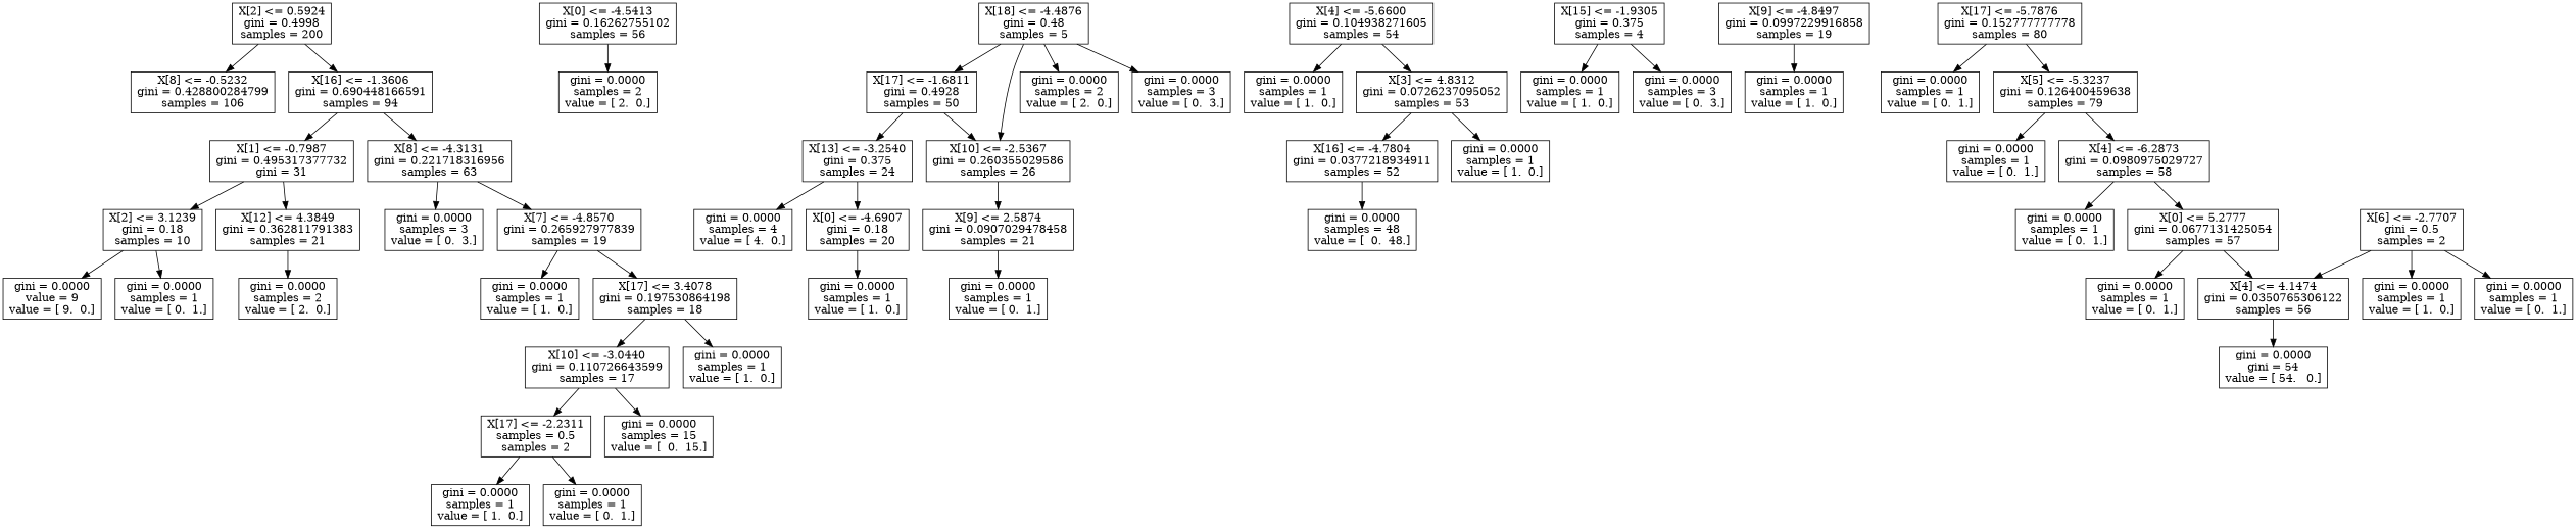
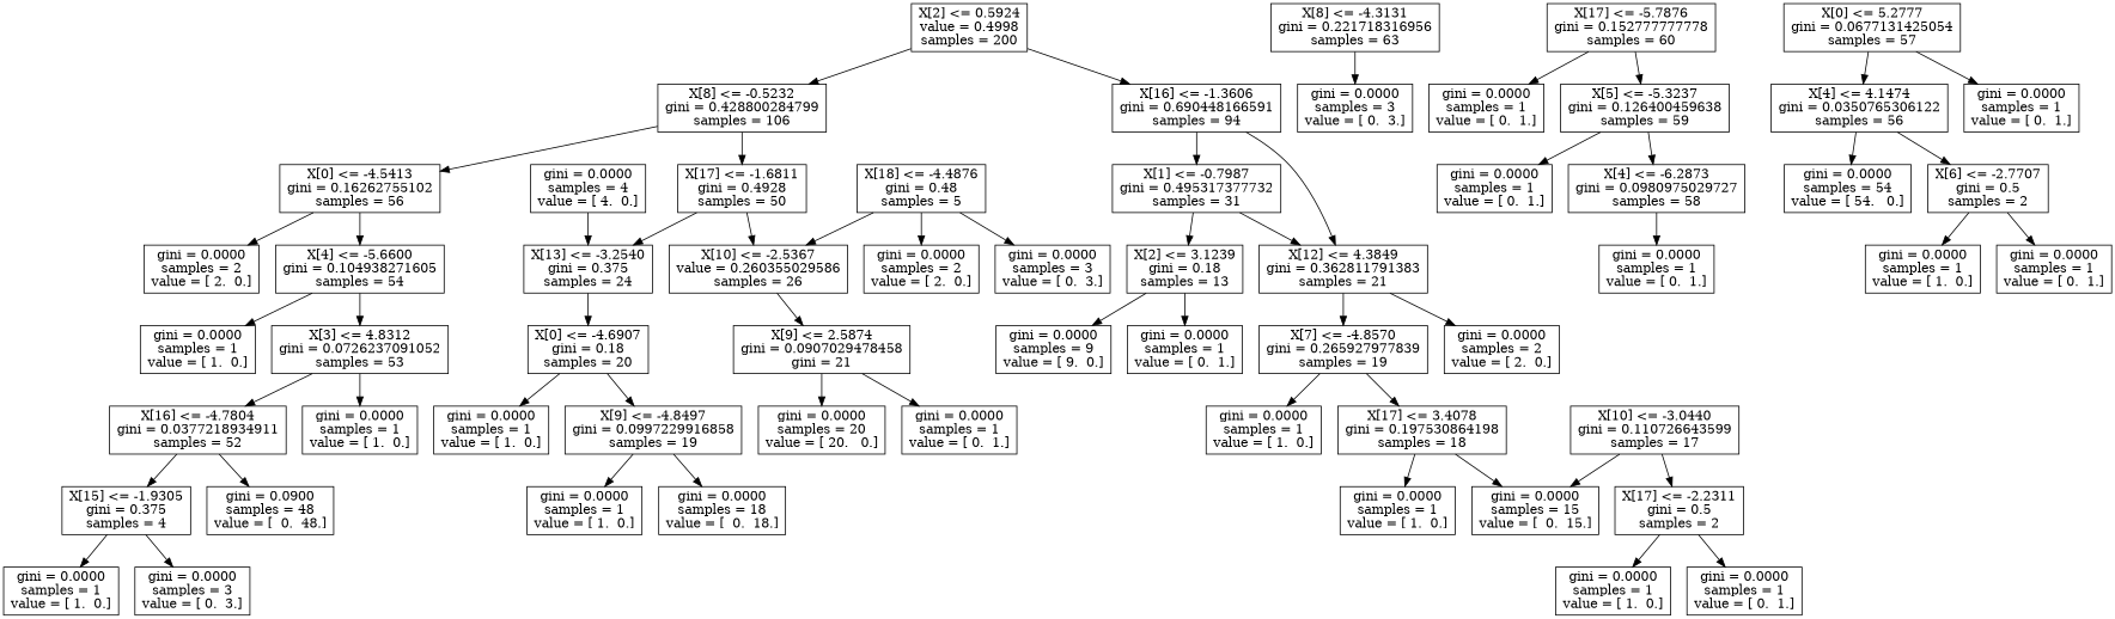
  digraph {
    node [shape=box]
-   n1 [label="X[2] <= 0.5924\ngini = 0.4998\nsamples = 200"]
+   n1 [label="X[2] <= 0.5924\nvalue = 0.4998\nsamples = 200"]
    n2 [label="X[8] <= -0.5232\ngini = 0.428800284799\nsamples = 106"]
    n3 [label="X[16] <= -1.3606\ngini = 0.690448166591\nsamples = 94"]
    n4 [label="X[0] <= -4.5413\ngini = 0.16262755102\nsamples = 56"]
    n5 [label="X[17] <= -1.6811\ngini = 0.4928\nsamples = 50"]
-   n6 [label="X[1] <= -0.7987\ngini = 0.495317377732\ngini = 31"]
+   n6 [label="X[1] <= -0.7987\ngini = 0.495317377732\nsamples = 31"]
    n7 [label="X[8] <= -4.3131\ngini = 0.221718316956\nsamples = 63"]
    n8 [label="gini = 0.0000\nsamples = 2\nvalue = [ 2.  0.]"]
    n9 [label="X[4] <= -5.6600\ngini = 0.104938271605\nsamples = 54"]
    n10 [label="X[13] <= -3.2540\ngini = 0.375\nsamples = 24"]
-   n11 [label="X[10] <= -2.5367\ngini = 0.260355029586\nsamples = 26"]
+   n11 [label="X[10] <= -2.5367\nvalue = 0.260355029586\nsamples = 26"]
    n12 [label="gini = 0.0000\nsamples = 1\nvalue = [ 1.  0.]"]
-   n13 [label="X[3] <= 4.8312\ngini = 0.0726237095052\nsamples = 53"]
+   n13 [label="X[3] <= 4.8312\ngini = 0.0726237091052\nsamples = 53"]
    n14 [label="X[16] <= -4.7804\ngini = 0.0377218934911\nsamples = 52"]
    n15 [label="gini = 0.0000\nsamples = 1\nvalue = [ 1.  0.]"]
    n16 [label="X[15] <= -1.9305\ngini = 0.375\nsamples = 4"]
-   n17 [label="gini = 0.0000\nsamples = 48\nvalue = [  0.  48.]"]
+   n17 [label="gini = 0.0900\nsamples = 48\nvalue = [  0.  48.]"]
    n18 [label="gini = 0.0000\nsamples = 1\nvalue = [ 1.  0.]"]
    n19 [label="gini = 0.0000\nsamples = 3\nvalue = [ 0.  3.]"]
    n20 [label="gini = 0.0000\nsamples = 4\nvalue = [ 4.  0.]"]
    n21 [label="X[0] <= -4.6907\ngini = 0.18\nsamples = 20"]
-   n22 [label="X[9] <= 2.5874\ngini = 0.0907029478458\nsamples = 21"]
+   n22 [label="X[9] <= 2.5874\ngini = 0.0907029478458\ngini = 21"]
    n23 [label="gini = 0.0000\nsamples = 1\nvalue = [ 1.  0.]"]
    n24 [label="X[9] <= -4.8497\ngini = 0.0997229916858\nsamples = 19"]
    n25 [label="gini = 0.0000\nsamples = 1\nvalue = [ 1.  0.]"]
+   n26 [label="gini = 0.0000\nsamples = 18\nvalue = [  0.  18.]"]
    n27 [label="X[18] <= -4.4876\ngini = 0.48\nsamples = 5"]
    n28 [label="gini = 0.0000\nsamples = 2\nvalue = [ 2.  0.]"]
    n29 [label="gini = 0.0000\nsamples = 3\nvalue = [ 0.  3.]"]
+   n30 [label="gini = 0.0000\nsamples = 20\nvalue = [ 20.   0.]"]
    n31 [label="gini = 0.0000\nsamples = 1\nvalue = [ 0.  1.]"]
-   n32 [label="X[2] <= 3.1239\ngini = 0.18\nsamples = 10"]
+   n32 [label="X[2] <= 3.1239\ngini = 0.18\nsamples = 13"]
    n33 [label="X[12] <= 4.3849\ngini = 0.362811791383\nsamples = 21"]
    n34 [label="gini = 0.0000\nsamples = 3\nvalue = [ 0.  3.]"]
-   n35 [label="gini = 0.0000\nvalue = 9\nvalue = [ 9.  0.]"]
+   n35 [label="gini = 0.0000\nsamples = 9\nvalue = [ 9.  0.]"]
    n36 [label="gini = 0.0000\nsamples = 1\nvalue = [ 0.  1.]"]
    n37 [label="X[7] <= -4.8570\ngini = 0.265927977839\nsamples = 19"]
    n38 [label="gini = 0.0000\nsamples = 2\nvalue = [ 2.  0.]"]
    n39 [label="gini = 0.0000\nsamples = 1\nvalue = [ 1.  0.]"]
    n40 [label="X[17] <= 3.4078\ngini = 0.197530864198\nsamples = 18"]
    n41 [label="X[10] <= -3.0440\ngini = 0.110726643599\nsamples = 17"]
    n42 [label="gini = 0.0000\nsamples = 1\nvalue = [ 1.  0.]"]
-   n43 [label="X[17] <= -2.2311\nsamples = 0.5\nsamples = 2"]
+   n43 [label="X[17] <= -2.2311\ngini = 0.5\nsamples = 2"]
    n44 [label="gini = 0.0000\nsamples = 15\nvalue = [  0.  15.]"]
    n45 [label="gini = 0.0000\nsamples = 1\nvalue = [ 1.  0.]"]
    n46 [label="gini = 0.0000\nsamples = 1\nvalue = [ 0.  1.]"]
-   n47 [label="X[17] <= -5.7876\ngini = 0.152777777778\nsamples = 80"]
+   n47 [label="X[17] <= -5.7876\ngini = 0.152777777778\nsamples = 60"]
    n48 [label="gini = 0.0000\nsamples = 1\nvalue = [ 0.  1.]"]
-   n49 [label="X[5] <= -5.3237\ngini = 0.126400459638\nsamples = 79"]
+   n49 [label="X[5] <= -5.3237\ngini = 0.126400459638\nsamples = 59"]
    n50 [label="gini = 0.0000\nsamples = 1\nvalue = [ 0.  1.]"]
    n51 [label="X[4] <= -6.2873\ngini = 0.0980975029727\nsamples = 58"]
    n52 [label="gini = 0.0000\nsamples = 1\nvalue = [ 0.  1.]"]
    n53 [label="X[0] <= 5.2777\ngini = 0.0677131425054\nsamples = 57"]
    n54 [label="X[4] <= 4.1474\ngini = 0.0350765306122\nsamples = 56"]
    n55 [label="gini = 0.0000\nsamples = 1\nvalue = [ 0.  1.]"]
-   n56 [label="gini = 0.0000\ngini = 54\nvalue = [ 54.   0.]"]
+   n56 [label="gini = 0.0000\nsamples = 54\nvalue = [ 54.   0.]"]
    n57 [label="X[6] <= -2.7707\ngini = 0.5\nsamples = 2"]
    n58 [label="gini = 0.0000\nsamples = 1\nvalue = [ 1.  0.]"]
    n59 [label="gini = 0.0000\nsamples = 1\nvalue = [ 0.  1.]"]
    n1 -> n2
    n1 -> n3
-   n27 -> n5
+   n2 -> n4
+   n2 -> n5
    n3 -> n6
-   n3 -> n7
+   n3 -> n33
    n4 -> n8
+   n4 -> n9
    n5 -> n10
    n5 -> n11
    n6 -> n32
    n6 -> n33
    n7 -> n34
    n9 -> n12
    n9 -> n13
-   n10 -> n20
+   n20 -> n10
    n10 -> n21
    n11 -> n22
    n13 -> n14
    n13 -> n15
+   n14 -> n16
    n14 -> n17
    n16 -> n18
    n16 -> n19
    n21 -> n23
+   n21 -> n24
+   n22 -> n30
    n22 -> n31
    n24 -> n25
+   n24 -> n26
    n27 -> n11
    n27 -> n28
    n27 -> n29
    n32 -> n35
    n32 -> n36
-   n7 -> n37
+   n33 -> n37
    n33 -> n38
    n37 -> n39
    n37 -> n40
-   n40 -> n41
+   n40 -> n44
    n40 -> n42
    n41 -> n43
    n41 -> n44
    n43 -> n45
    n43 -> n46
    n47 -> n48
    n47 -> n49
    n49 -> n50
    n49 -> n51
    n51 -> n52
-   n51 -> n53
    n53 -> n54
    n53 -> n55
    n54 -> n56
-   n57 -> n54
+   n54 -> n57
    n57 -> n58
    n57 -> n59
  }
